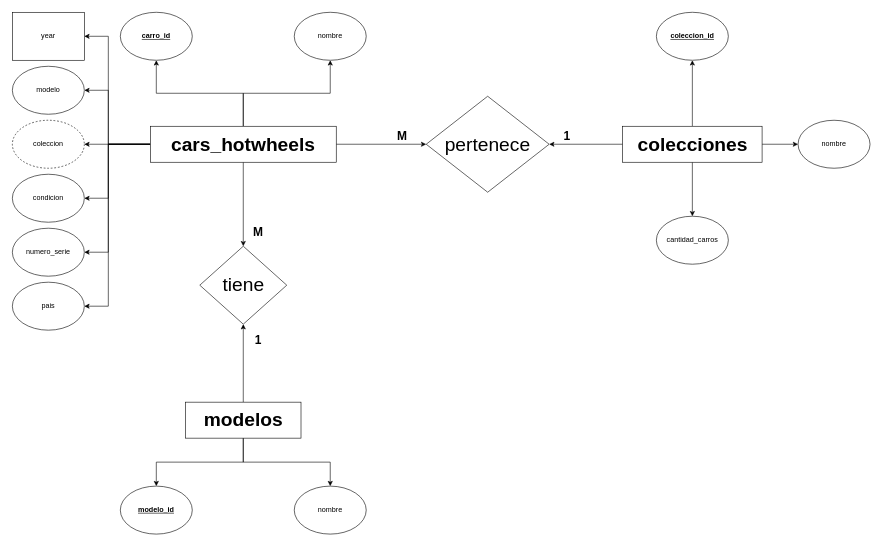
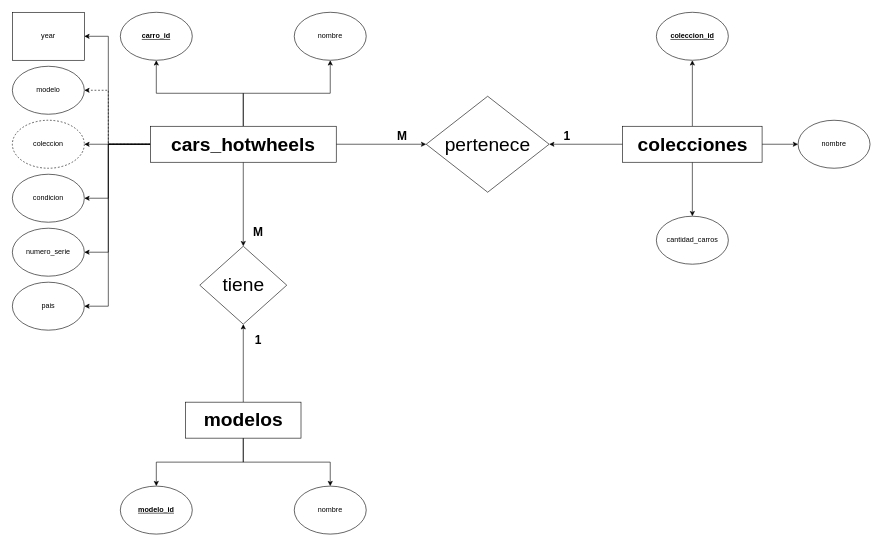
  <mxCell id="0" />
  <mxCell id="1" parent="0" />
  <mxCell id="2" style="edgeStyle=orthogonalEdgeStyle;rounded=0;orthogonalLoop=1;jettySize=auto;html=1;entryX=0.5;entryY=1;entryDx=0;entryDy=0;exitX=0.5;exitY=0;exitDx=0;exitDy=0;" edge="1" parent="1" source="12" target="13"><mxGeometry relative="1" as="geometry" /></mxCell>
  <mxCell id="3" style="edgeStyle=orthogonalEdgeStyle;rounded=0;orthogonalLoop=1;jettySize=auto;html=1;exitX=0.5;exitY=0;exitDx=0;exitDy=0;entryX=0.5;entryY=1;entryDx=0;entryDy=0;" edge="1" parent="1" source="12" target="14"><mxGeometry relative="1" as="geometry"><Array as="points"><mxPoint x="405" y="155" /><mxPoint x="260" y="155" /><mxPoint x="260" y="100" /></Array></mxGeometry></mxCell>
  <mxCell id="4" style="edgeStyle=orthogonalEdgeStyle;rounded=0;orthogonalLoop=1;jettySize=auto;html=1;exitX=0;exitY=0.5;exitDx=0;exitDy=0;entryX=1;entryY=0.5;entryDx=0;entryDy=0;" edge="1" parent="1" source="12" target="15"><mxGeometry relative="1" as="geometry"><Array as="points"><mxPoint x="180" y="240" /><mxPoint x="180" y="60" /></Array></mxGeometry></mxCell>
- <mxCell id="5" style="edgeStyle=orthogonalEdgeStyle;rounded=0;orthogonalLoop=1;jettySize=auto;html=1;exitX=0;exitY=0.5;exitDx=0;exitDy=0;entryX=1;entryY=0.5;entryDx=0;entryDy=0;" edge="1" parent="1" source="12" target="16"><mxGeometry relative="1" as="geometry"><Array as="points"><mxPoint x="180" y="240" /><mxPoint x="180" y="150" /></Array></mxGeometry></mxCell>
+ <mxCell id="5" style="edgeStyle=orthogonalEdgeStyle;rounded=0;orthogonalLoop=1;jettySize=auto;html=1;exitX=0;exitY=0.5;exitDx=0;exitDy=0;entryX=1;entryY=0.5;entryDx=0;entryDy=0;dashed=1;" edge="1" parent="1" source="12" target="16"><mxGeometry relative="1" as="geometry"><Array as="points"><mxPoint x="180" y="240" /><mxPoint x="180" y="150" /></Array></mxGeometry></mxCell>
  <mxCell id="6" style="edgeStyle=orthogonalEdgeStyle;rounded=0;orthogonalLoop=1;jettySize=auto;html=1;exitX=0;exitY=0.5;exitDx=0;exitDy=0;entryX=1;entryY=0.5;entryDx=0;entryDy=0;" edge="1" parent="1" source="12" target="17"><mxGeometry relative="1" as="geometry" /></mxCell>
  <mxCell id="7" style="edgeStyle=orthogonalEdgeStyle;rounded=0;orthogonalLoop=1;jettySize=auto;html=1;exitX=0;exitY=0.5;exitDx=0;exitDy=0;entryX=1;entryY=0.5;entryDx=0;entryDy=0;" edge="1" parent="1" source="12" target="18"><mxGeometry relative="1" as="geometry"><Array as="points"><mxPoint x="180" y="240" /><mxPoint x="180" y="330" /></Array></mxGeometry></mxCell>
  <mxCell id="8" style="edgeStyle=orthogonalEdgeStyle;rounded=0;orthogonalLoop=1;jettySize=auto;html=1;exitX=0;exitY=0.5;exitDx=0;exitDy=0;entryX=1;entryY=0.5;entryDx=0;entryDy=0;" edge="1" parent="1" source="12" target="19"><mxGeometry relative="1" as="geometry"><Array as="points"><mxPoint x="180" y="240" /><mxPoint x="180" y="420" /></Array></mxGeometry></mxCell>
  <mxCell id="9" value="" style="edgeStyle=orthogonalEdgeStyle;rounded=0;orthogonalLoop=1;jettySize=auto;html=1;" edge="1" parent="1" source="12" target="20"><mxGeometry relative="1" as="geometry" /></mxCell>
  <mxCell id="10" style="edgeStyle=orthogonalEdgeStyle;rounded=0;orthogonalLoop=1;jettySize=auto;html=1;exitX=0;exitY=0.5;exitDx=0;exitDy=0;entryX=1;entryY=0.5;entryDx=0;entryDy=0;" edge="1" parent="1" source="12" target="29"><mxGeometry relative="1" as="geometry"><Array as="points"><mxPoint x="180" y="240" /><mxPoint x="180" y="510" /></Array></mxGeometry></mxCell>
  <mxCell id="11" value="" style="edgeStyle=orthogonalEdgeStyle;rounded=0;orthogonalLoop=1;jettySize=auto;html=1;" edge="1" parent="1" source="12" target="36"><mxGeometry relative="1" as="geometry" /></mxCell>
  <mxCell id="12" value="&lt;b&gt;&lt;font style=&quot;font-size: 32px;&quot;&gt;cars_hotwheels&lt;/font&gt;&lt;/b&gt;" style="whiteSpace=wrap;html=1;rounded=0;" vertex="1" parent="1"><mxGeometry x="250" y="210" width="310" height="60" as="geometry" /></mxCell>
  <mxCell id="13" value="nombre" style="ellipse;whiteSpace=wrap;html=1;" vertex="1" parent="1"><mxGeometry x="490" y="20" width="120" height="80" as="geometry" /></mxCell>
  <mxCell id="14" value="&lt;b&gt;&lt;u&gt;carro_id&lt;/u&gt;&lt;/b&gt;" style="ellipse;whiteSpace=wrap;html=1;" vertex="1" parent="1"><mxGeometry x="200" y="20" width="120" height="80" as="geometry" /></mxCell>
  <mxCell id="15" value="year" style="whiteSpace=wrap;html=1;rounded=0;" vertex="1" parent="1"><mxGeometry x="20" y="20" width="120" height="80" as="geometry" /></mxCell>
  <mxCell id="16" value="modelo" style="ellipse;whiteSpace=wrap;html=1;" vertex="1" parent="1"><mxGeometry x="20" y="110" width="120" height="80" as="geometry" /></mxCell>
  <mxCell id="17" value="coleccion" style="ellipse;whiteSpace=wrap;html=1;dashed=1;" vertex="1" parent="1"><mxGeometry x="20" y="200" width="120" height="80" as="geometry" /></mxCell>
  <mxCell id="18" value="condicion" style="ellipse;whiteSpace=wrap;html=1;" vertex="1" parent="1"><mxGeometry x="20" y="290" width="120" height="80" as="geometry" /></mxCell>
  <mxCell id="19" value="numero_serie" style="ellipse;whiteSpace=wrap;html=1;" vertex="1" parent="1"><mxGeometry x="20" y="380" width="120" height="80" as="geometry" /></mxCell>
  <mxCell id="20" value="&lt;font style=&quot;font-size: 32px;&quot;&gt;pertenece&lt;/font&gt;" style="rhombus;whiteSpace=wrap;html=1;rounded=0;" vertex="1" parent="1"><mxGeometry x="710" y="160" width="205" height="160" as="geometry" /></mxCell>
  <mxCell id="21" style="edgeStyle=orthogonalEdgeStyle;rounded=0;orthogonalLoop=1;jettySize=auto;html=1;exitX=0;exitY=0.5;exitDx=0;exitDy=0;entryX=1;entryY=0.5;entryDx=0;entryDy=0;" edge="1" parent="1" source="25" target="20"><mxGeometry relative="1" as="geometry" /></mxCell>
  <mxCell id="22" style="edgeStyle=orthogonalEdgeStyle;rounded=0;orthogonalLoop=1;jettySize=auto;html=1;exitX=0.5;exitY=0;exitDx=0;exitDy=0;entryX=0.5;entryY=1;entryDx=0;entryDy=0;" edge="1" parent="1" source="25" target="28"><mxGeometry relative="1" as="geometry" /></mxCell>
  <mxCell id="23" style="edgeStyle=orthogonalEdgeStyle;rounded=0;orthogonalLoop=1;jettySize=auto;html=1;exitX=0.5;exitY=1;exitDx=0;exitDy=0;entryX=0.5;entryY=0;entryDx=0;entryDy=0;" edge="1" parent="1" source="25" target="31"><mxGeometry relative="1" as="geometry" /></mxCell>
  <mxCell id="24" style="edgeStyle=orthogonalEdgeStyle;rounded=0;orthogonalLoop=1;jettySize=auto;html=1;exitX=1;exitY=0.5;exitDx=0;exitDy=0;entryX=0;entryY=0.5;entryDx=0;entryDy=0;" edge="1" parent="1" source="25" target="30"><mxGeometry relative="1" as="geometry" /></mxCell>
  <mxCell id="25" value="&lt;b&gt;&lt;font style=&quot;font-size: 32px;&quot;&gt;colecciones&lt;/font&gt;&lt;/b&gt;" style="whiteSpace=wrap;html=1;rounded=0;" vertex="1" parent="1"><mxGeometry x="1037.5" y="210" width="232.5" height="60" as="geometry" /></mxCell>
  <mxCell id="26" value="&lt;font style=&quot;font-size: 20px;&quot;&gt;&lt;b&gt;M&lt;/b&gt;&lt;/font&gt;" style="text;html=1;strokeColor=none;fillColor=none;align=center;verticalAlign=middle;whiteSpace=wrap;rounded=0;" vertex="1" parent="1"><mxGeometry x="640" y="210" width="60" height="30" as="geometry" /></mxCell>
  <mxCell id="27" value="&lt;font style=&quot;font-size: 20px;&quot;&gt;&lt;b&gt;1&lt;/b&gt;&lt;/font&gt;" style="text;html=1;strokeColor=none;fillColor=none;align=center;verticalAlign=middle;whiteSpace=wrap;rounded=0;" vertex="1" parent="1"><mxGeometry x="915" y="210" width="60" height="30" as="geometry" /></mxCell>
  <mxCell id="28" value="&lt;b&gt;&lt;u&gt;coleccion_id&lt;/u&gt;&lt;/b&gt;" style="ellipse;whiteSpace=wrap;html=1;" vertex="1" parent="1"><mxGeometry x="1093.75" y="20" width="120" height="80" as="geometry" /></mxCell>
  <mxCell id="29" value="pais" style="ellipse;whiteSpace=wrap;html=1;" vertex="1" parent="1"><mxGeometry x="20" y="470" width="120" height="80" as="geometry" /></mxCell>
  <mxCell id="30" value="nombre" style="ellipse;whiteSpace=wrap;html=1;" vertex="1" parent="1"><mxGeometry x="1330" y="200" width="120" height="80" as="geometry" /></mxCell>
  <mxCell id="31" value="cantidad_carros" style="ellipse;whiteSpace=wrap;html=1;" vertex="1" parent="1"><mxGeometry x="1093.75" y="360" width="120" height="80" as="geometry" /></mxCell>
  <mxCell id="32" style="edgeStyle=orthogonalEdgeStyle;rounded=0;orthogonalLoop=1;jettySize=auto;html=1;exitX=0.5;exitY=0;exitDx=0;exitDy=0;entryX=0.5;entryY=1;entryDx=0;entryDy=0;" edge="1" parent="1" source="35" target="36"><mxGeometry relative="1" as="geometry" /></mxCell>
  <mxCell id="33" style="edgeStyle=orthogonalEdgeStyle;rounded=0;orthogonalLoop=1;jettySize=auto;html=1;exitX=0.5;exitY=1;exitDx=0;exitDy=0;entryX=0.5;entryY=0;entryDx=0;entryDy=0;" edge="1" parent="1" source="35" target="39"><mxGeometry relative="1" as="geometry" /></mxCell>
  <mxCell id="34" style="edgeStyle=orthogonalEdgeStyle;rounded=0;orthogonalLoop=1;jettySize=auto;html=1;exitX=0.5;exitY=1;exitDx=0;exitDy=0;entryX=0.5;entryY=0;entryDx=0;entryDy=0;" edge="1" parent="1" source="35" target="40"><mxGeometry relative="1" as="geometry" /></mxCell>
  <mxCell id="35" value="&lt;b&gt;&lt;font style=&quot;font-size: 32px;&quot;&gt;modelos&lt;br&gt;&lt;/font&gt;&lt;/b&gt;" style="whiteSpace=wrap;html=1;rounded=0;" vertex="1" parent="1"><mxGeometry x="308.75" y="670" width="192.5" height="60" as="geometry" /></mxCell>
  <mxCell id="36" value="&lt;font style=&quot;font-size: 32px;&quot;&gt;tiene&lt;/font&gt;" style="rhombus;whiteSpace=wrap;html=1;rounded=0;" vertex="1" parent="1"><mxGeometry x="332.5" y="410" width="145" height="130" as="geometry" /></mxCell>
  <mxCell id="37" value="&lt;font style=&quot;font-size: 20px;&quot;&gt;&lt;b&gt;M&lt;/b&gt;&lt;/font&gt;" style="text;html=1;strokeColor=none;fillColor=none;align=center;verticalAlign=middle;whiteSpace=wrap;rounded=0;" vertex="1" parent="1"><mxGeometry x="400" y="370" width="60" height="30" as="geometry" /></mxCell>
  <mxCell id="38" value="&lt;font style=&quot;font-size: 20px;&quot;&gt;&lt;b&gt;1&lt;/b&gt;&lt;/font&gt;" style="text;html=1;strokeColor=none;fillColor=none;align=center;verticalAlign=middle;whiteSpace=wrap;rounded=0;" vertex="1" parent="1"><mxGeometry x="400" y="550" width="60" height="30" as="geometry" /></mxCell>
  <mxCell id="39" value="nombre" style="ellipse;whiteSpace=wrap;html=1;" vertex="1" parent="1"><mxGeometry x="490" y="810" width="120" height="80" as="geometry" /></mxCell>
  <mxCell id="40" value="&lt;b&gt;&lt;u&gt;modelo_id&lt;/u&gt;&lt;/b&gt;" style="ellipse;whiteSpace=wrap;html=1;" vertex="1" parent="1"><mxGeometry x="200" y="810" width="120" height="80" as="geometry" /></mxCell>
